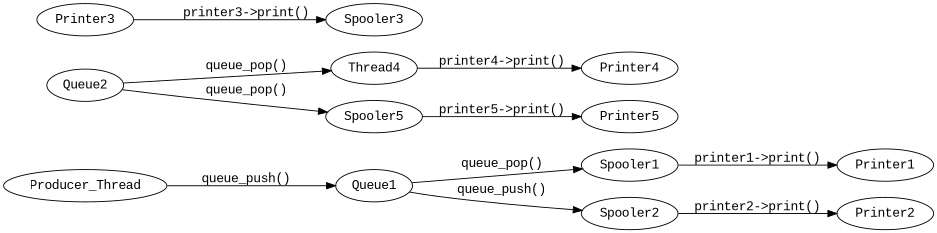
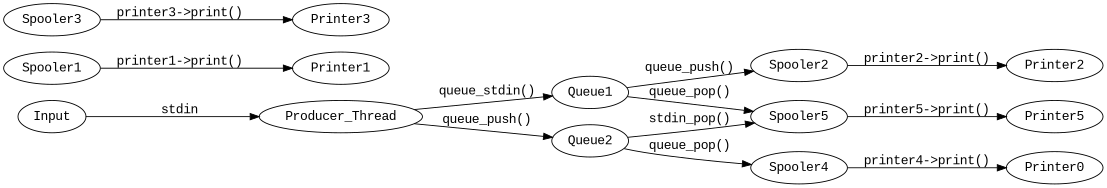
  digraph {
    fontname="Liberation Mono"
    rankdir=LR
    node [fontname="Liberation Mono"]
    edge [fontname="Liberation Mono"]
+   Input
    Producer_Thread
    Queue1
    Queue2
    Spooler1
    Spooler2
-   Spooler4 [label=Thread4]
+   Spooler4
    Spooler5
    Printer1
    Printer2
    Spooler3
    Printer3
-   Printer4
+   Printer4 [label=Printer0]
    Printer5
-   Producer_Thread -> Queue1 [label="queue_push()"]
-   Queue1 -> Spooler1 [label="queue_pop()"]
+   Input -> Producer_Thread [label=stdin]
+   Producer_Thread -> Queue1 [label="queue_stdin()"]
+   Producer_Thread -> Queue2 [label="queue_push()"]
+   Queue1 -> Spooler5 [label="queue_pop()"]
    Queue1 -> Spooler2 [label="queue_push()"]
    Queue2 -> Spooler4 [label="queue_pop()"]
-   Queue2 -> Spooler5 [label="queue_pop()"]
+   Queue2 -> Spooler5 [label="stdin_pop()"]
    Spooler1 -> Printer1 [label="printer1->print()"]
    Spooler2 -> Printer2 [label="printer2->print()"]
    Spooler4 -> Printer4 [label="printer4->print()"]
    Spooler5 -> Printer5 [label="printer5->print()"]
-   Printer3 -> Spooler3 [label="printer3->print()"]
+   Spooler3 -> Printer3 [label="printer3->print()"]
  }
